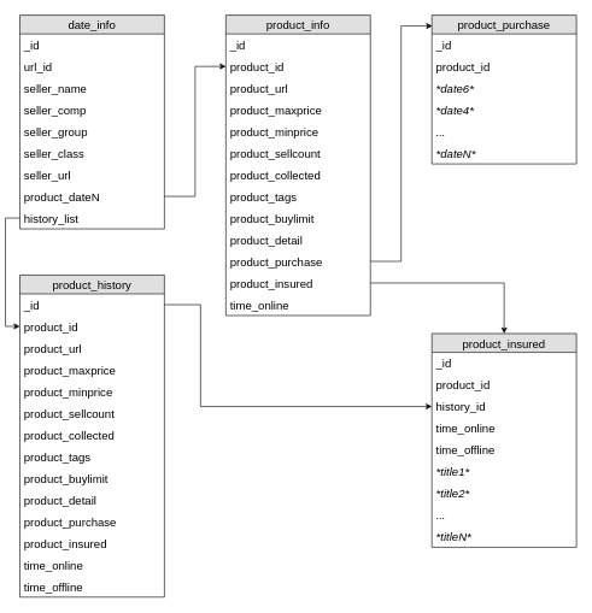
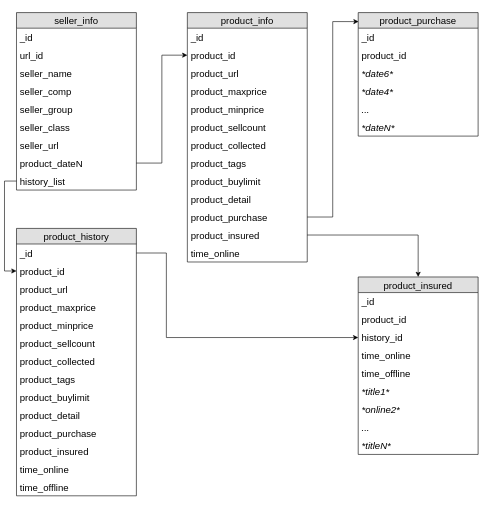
  <mxCell id="0" />
  <mxCell id="1" parent="0" />
- <mxCell id="2" value="date_info" style="swimlane;fontStyle=0;childLayout=stackLayout;horizontal=1;startSize=26;fillColor=#e0e0e0;horizontalStack=0;resizeParent=1;resizeParentMax=0;resizeLast=0;collapsible=1;marginBottom=0;swimlaneFillColor=#ffffff;align=center;fontSize=16;" parent="1" vertex="1"><mxGeometry x="20" y="20" width="200" height="296" as="geometry" /></mxCell>
+ <mxCell id="2" value="seller_info" style="swimlane;fontStyle=0;childLayout=stackLayout;horizontal=1;startSize=26;fillColor=#e0e0e0;horizontalStack=0;resizeParent=1;resizeParentMax=0;resizeLast=0;collapsible=1;marginBottom=0;swimlaneFillColor=#ffffff;align=center;fontSize=16;" parent="1" vertex="1"><mxGeometry x="20" y="20" width="200" height="296" as="geometry" /></mxCell>
  <mxCell id="3" value="_id" style="text;strokeColor=none;fillColor=none;spacingLeft=4;spacingRight=4;overflow=hidden;rotatable=0;points=[[0,0.5],[1,0.5]];portConstraint=eastwest;fontSize=16;" parent="2" vertex="1"><mxGeometry y="26" width="200" height="30" as="geometry" /></mxCell>
  <mxCell id="4" value="url_id" style="text;strokeColor=none;fillColor=none;spacingLeft=4;spacingRight=4;overflow=hidden;rotatable=0;points=[[0,0.5],[1,0.5]];portConstraint=eastwest;fontSize=16;" parent="2" vertex="1"><mxGeometry y="56" width="200" height="30" as="geometry" /></mxCell>
  <mxCell id="5" value="seller_name" style="text;strokeColor=none;fillColor=none;spacingLeft=4;spacingRight=4;overflow=hidden;rotatable=0;points=[[0,0.5],[1,0.5]];portConstraint=eastwest;fontSize=16;" parent="2" vertex="1"><mxGeometry y="86" width="200" height="30" as="geometry" /></mxCell>
  <mxCell id="6" value="seller_comp" style="text;strokeColor=none;fillColor=none;spacingLeft=4;spacingRight=4;overflow=hidden;rotatable=0;points=[[0,0.5],[1,0.5]];portConstraint=eastwest;fontSize=16;" parent="2" vertex="1"><mxGeometry y="116" width="200" height="30" as="geometry" /></mxCell>
  <mxCell id="7" value="seller_group" style="text;strokeColor=none;fillColor=none;spacingLeft=4;spacingRight=4;overflow=hidden;rotatable=0;points=[[0,0.5],[1,0.5]];portConstraint=eastwest;fontSize=16;" parent="2" vertex="1"><mxGeometry y="146" width="200" height="30" as="geometry" /></mxCell>
  <mxCell id="8" value="seller_class" style="text;strokeColor=none;fillColor=none;spacingLeft=4;spacingRight=4;overflow=hidden;rotatable=0;points=[[0,0.5],[1,0.5]];portConstraint=eastwest;fontSize=16;" parent="2" vertex="1"><mxGeometry y="176" width="200" height="30" as="geometry" /></mxCell>
  <mxCell id="9" value="seller_url" style="text;strokeColor=none;fillColor=none;spacingLeft=4;spacingRight=4;overflow=hidden;rotatable=0;points=[[0,0.5],[1,0.5]];portConstraint=eastwest;fontSize=16;" parent="2" vertex="1"><mxGeometry y="206" width="200" height="30" as="geometry" /></mxCell>
  <mxCell id="10" value="product_dateN" style="text;strokeColor=none;fillColor=none;spacingLeft=4;spacingRight=4;overflow=hidden;rotatable=0;points=[[0,0.5],[1,0.5]];portConstraint=eastwest;fontSize=16;" parent="2" vertex="1"><mxGeometry y="236" width="200" height="30" as="geometry" /></mxCell>
  <mxCell id="11" value="history_list" style="text;strokeColor=none;fillColor=none;spacingLeft=4;spacingRight=4;overflow=hidden;rotatable=0;points=[[0,0.5],[1,0.5]];portConstraint=eastwest;fontSize=16;" parent="2" vertex="1"><mxGeometry y="266" width="200" height="30" as="geometry" /></mxCell>
  <mxCell id="12" value="product_info" style="swimlane;fontStyle=0;childLayout=stackLayout;horizontal=1;startSize=26;fillColor=#e0e0e0;horizontalStack=0;resizeParent=1;resizeParentMax=0;resizeLast=0;collapsible=1;marginBottom=0;swimlaneFillColor=#ffffff;align=center;fontSize=16;" parent="1" vertex="1"><mxGeometry x="305" y="20" width="200" height="416" as="geometry" /></mxCell>
  <mxCell id="13" value="_id" style="text;strokeColor=none;fillColor=none;spacingLeft=4;spacingRight=4;overflow=hidden;rotatable=0;points=[[0,0.5],[1,0.5]];portConstraint=eastwest;fontSize=16;" parent="12" vertex="1"><mxGeometry y="26" width="200" height="30" as="geometry" /></mxCell>
  <mxCell id="14" value="product_id" style="text;strokeColor=none;fillColor=none;spacingLeft=4;spacingRight=4;overflow=hidden;rotatable=0;points=[[0,0.5],[1,0.5]];portConstraint=eastwest;fontSize=16;" parent="12" vertex="1"><mxGeometry y="56" width="200" height="30" as="geometry" /></mxCell>
  <mxCell id="15" value="product_url" style="text;strokeColor=none;fillColor=none;spacingLeft=4;spacingRight=4;overflow=hidden;rotatable=0;points=[[0,0.5],[1,0.5]];portConstraint=eastwest;fontSize=16;" parent="12" vertex="1"><mxGeometry y="86" width="200" height="30" as="geometry" /></mxCell>
  <mxCell id="16" value="product_maxprice" style="text;strokeColor=none;fillColor=none;spacingLeft=4;spacingRight=4;overflow=hidden;rotatable=0;points=[[0,0.5],[1,0.5]];portConstraint=eastwest;fontSize=16;" parent="12" vertex="1"><mxGeometry y="116" width="200" height="30" as="geometry" /></mxCell>
  <mxCell id="17" value="product_minprice" style="text;strokeColor=none;fillColor=none;spacingLeft=4;spacingRight=4;overflow=hidden;rotatable=0;points=[[0,0.5],[1,0.5]];portConstraint=eastwest;fontSize=16;" parent="12" vertex="1"><mxGeometry y="146" width="200" height="30" as="geometry" /></mxCell>
  <mxCell id="18" value="product_sellcount" style="text;strokeColor=none;fillColor=none;spacingLeft=4;spacingRight=4;overflow=hidden;rotatable=0;points=[[0,0.5],[1,0.5]];portConstraint=eastwest;fontSize=16;" parent="12" vertex="1"><mxGeometry y="176" width="200" height="30" as="geometry" /></mxCell>
  <mxCell id="19" value="product_collected" style="text;strokeColor=none;fillColor=none;spacingLeft=4;spacingRight=4;overflow=hidden;rotatable=0;points=[[0,0.5],[1,0.5]];portConstraint=eastwest;fontSize=16;" parent="12" vertex="1"><mxGeometry y="206" width="200" height="30" as="geometry" /></mxCell>
  <mxCell id="20" value="product_tags" style="text;strokeColor=none;fillColor=none;spacingLeft=4;spacingRight=4;overflow=hidden;rotatable=0;points=[[0,0.5],[1,0.5]];portConstraint=eastwest;fontSize=16;" parent="12" vertex="1"><mxGeometry y="236" width="200" height="30" as="geometry" /></mxCell>
  <mxCell id="21" value="product_buylimit" style="text;strokeColor=none;fillColor=none;spacingLeft=4;spacingRight=4;overflow=hidden;rotatable=0;points=[[0,0.5],[1,0.5]];portConstraint=eastwest;fontSize=16;" parent="12" vertex="1"><mxGeometry y="266" width="200" height="30" as="geometry" /></mxCell>
  <mxCell id="22" value="product_detail" style="text;strokeColor=none;fillColor=none;spacingLeft=4;spacingRight=4;overflow=hidden;rotatable=0;points=[[0,0.5],[1,0.5]];portConstraint=eastwest;fontSize=16;" parent="12" vertex="1"><mxGeometry y="296" width="200" height="30" as="geometry" /></mxCell>
  <mxCell id="23" value="product_purchase" style="text;strokeColor=none;fillColor=none;spacingLeft=4;spacingRight=4;overflow=hidden;rotatable=0;points=[[0,0.5],[1,0.5]];portConstraint=eastwest;fontSize=16;" parent="12" vertex="1"><mxGeometry y="326" width="200" height="30" as="geometry" /></mxCell>
  <mxCell id="24" value="product_insured" style="text;strokeColor=none;fillColor=none;spacingLeft=4;spacingRight=4;overflow=hidden;rotatable=0;points=[[0,0.5],[1,0.5]];portConstraint=eastwest;fontSize=16;" parent="12" vertex="1"><mxGeometry y="356" width="200" height="30" as="geometry" /></mxCell>
  <mxCell id="25" value="time_online" style="text;strokeColor=none;fillColor=none;spacingLeft=4;spacingRight=4;overflow=hidden;rotatable=0;points=[[0,0.5],[1,0.5]];portConstraint=eastwest;fontSize=16;" parent="12" vertex="1"><mxGeometry y="386" width="200" height="30" as="geometry" /></mxCell>
  <mxCell id="26" style="edgeStyle=orthogonalEdgeStyle;rounded=0;orthogonalLoop=1;jettySize=auto;html=1;" parent="1" source="10" target="14" edge="1"><mxGeometry relative="1" as="geometry" /></mxCell>
  <mxCell id="27" value="product_purchase" style="swimlane;fontStyle=0;childLayout=stackLayout;horizontal=1;startSize=26;fillColor=#e0e0e0;horizontalStack=0;resizeParent=1;resizeParentMax=0;resizeLast=0;collapsible=1;marginBottom=0;swimlaneFillColor=#ffffff;align=center;fontSize=16;" parent="1" vertex="1"><mxGeometry x="590" y="20" width="200" height="206" as="geometry"><mxRectangle x="610" y="40" width="120" height="26" as="alternateBounds" /></mxGeometry></mxCell>
  <mxCell id="28" value="_id" style="text;strokeColor=none;fillColor=none;spacingLeft=4;spacingRight=4;overflow=hidden;rotatable=0;points=[[0,0.5],[1,0.5]];portConstraint=eastwest;fontSize=16;" parent="27" vertex="1"><mxGeometry y="26" width="200" height="30" as="geometry" /></mxCell>
  <mxCell id="29" value="product_id" style="text;strokeColor=none;fillColor=none;spacingLeft=4;spacingRight=4;overflow=hidden;rotatable=0;points=[[0,0.5],[1,0.5]];portConstraint=eastwest;fontSize=16;" parent="27" vertex="1"><mxGeometry y="56" width="200" height="30" as="geometry" /></mxCell>
  <mxCell id="30" value="*date6*" style="text;strokeColor=none;fillColor=none;spacingLeft=4;spacingRight=4;overflow=hidden;rotatable=0;points=[[0,0.5],[1,0.5]];portConstraint=eastwest;fontSize=16;fontStyle=2" parent="27" vertex="1"><mxGeometry y="86" width="200" height="30" as="geometry" /></mxCell>
  <mxCell id="31" value="*date4*" style="text;strokeColor=none;fillColor=none;spacingLeft=4;spacingRight=4;overflow=hidden;rotatable=0;points=[[0,0.5],[1,0.5]];portConstraint=eastwest;fontSize=16;fontStyle=2" parent="27" vertex="1"><mxGeometry y="116" width="200" height="30" as="geometry" /></mxCell>
  <mxCell id="32" value="..." style="text;strokeColor=none;fillColor=none;spacingLeft=4;spacingRight=4;overflow=hidden;rotatable=0;points=[[0,0.5],[1,0.5]];portConstraint=eastwest;fontSize=16;fontStyle=2" parent="27" vertex="1"><mxGeometry y="146" width="200" height="30" as="geometry" /></mxCell>
  <mxCell id="33" value="*dateN*" style="text;strokeColor=none;fillColor=none;spacingLeft=4;spacingRight=4;overflow=hidden;rotatable=0;points=[[0,0.5],[1,0.5]];portConstraint=eastwest;fontSize=16;fontStyle=2" parent="27" vertex="1"><mxGeometry y="176" width="200" height="30" as="geometry" /></mxCell>
  <mxCell id="34" value="product_history" style="swimlane;fontStyle=0;childLayout=stackLayout;horizontal=1;startSize=26;fillColor=#e0e0e0;horizontalStack=0;resizeParent=1;resizeParentMax=0;resizeLast=0;collapsible=1;marginBottom=0;swimlaneFillColor=#ffffff;align=center;fontSize=16;" parent="1" vertex="1"><mxGeometry x="20" y="380" width="200" height="446" as="geometry" /></mxCell>
  <mxCell id="35" value="_id" style="text;strokeColor=none;fillColor=none;spacingLeft=4;spacingRight=4;overflow=hidden;rotatable=0;points=[[0,0.5],[1,0.5]];portConstraint=eastwest;fontSize=16;" parent="34" vertex="1"><mxGeometry y="26" width="200" height="30" as="geometry" /></mxCell>
  <mxCell id="36" value="product_id" style="text;strokeColor=none;fillColor=none;spacingLeft=4;spacingRight=4;overflow=hidden;rotatable=0;points=[[0,0.5],[1,0.5]];portConstraint=eastwest;fontSize=16;" parent="34" vertex="1"><mxGeometry y="56" width="200" height="30" as="geometry" /></mxCell>
  <mxCell id="37" value="product_url" style="text;strokeColor=none;fillColor=none;spacingLeft=4;spacingRight=4;overflow=hidden;rotatable=0;points=[[0,0.5],[1,0.5]];portConstraint=eastwest;fontSize=16;" parent="34" vertex="1"><mxGeometry y="86" width="200" height="30" as="geometry" /></mxCell>
  <mxCell id="38" value="product_maxprice" style="text;strokeColor=none;fillColor=none;spacingLeft=4;spacingRight=4;overflow=hidden;rotatable=0;points=[[0,0.5],[1,0.5]];portConstraint=eastwest;fontSize=16;" parent="34" vertex="1"><mxGeometry y="116" width="200" height="30" as="geometry" /></mxCell>
  <mxCell id="39" value="product_minprice" style="text;strokeColor=none;fillColor=none;spacingLeft=4;spacingRight=4;overflow=hidden;rotatable=0;points=[[0,0.5],[1,0.5]];portConstraint=eastwest;fontSize=16;" parent="34" vertex="1"><mxGeometry y="146" width="200" height="30" as="geometry" /></mxCell>
  <mxCell id="40" value="product_sellcount" style="text;strokeColor=none;fillColor=none;spacingLeft=4;spacingRight=4;overflow=hidden;rotatable=0;points=[[0,0.5],[1,0.5]];portConstraint=eastwest;fontSize=16;" parent="34" vertex="1"><mxGeometry y="176" width="200" height="30" as="geometry" /></mxCell>
  <mxCell id="41" value="product_collected" style="text;strokeColor=none;fillColor=none;spacingLeft=4;spacingRight=4;overflow=hidden;rotatable=0;points=[[0,0.5],[1,0.5]];portConstraint=eastwest;fontSize=16;" parent="34" vertex="1"><mxGeometry y="206" width="200" height="30" as="geometry" /></mxCell>
  <mxCell id="42" value="product_tags" style="text;strokeColor=none;fillColor=none;spacingLeft=4;spacingRight=4;overflow=hidden;rotatable=0;points=[[0,0.5],[1,0.5]];portConstraint=eastwest;fontSize=16;" parent="34" vertex="1"><mxGeometry y="236" width="200" height="30" as="geometry" /></mxCell>
  <mxCell id="43" value="product_buylimit" style="text;strokeColor=none;fillColor=none;spacingLeft=4;spacingRight=4;overflow=hidden;rotatable=0;points=[[0,0.5],[1,0.5]];portConstraint=eastwest;fontSize=16;" parent="34" vertex="1"><mxGeometry y="266" width="200" height="30" as="geometry" /></mxCell>
  <mxCell id="44" value="product_detail" style="text;strokeColor=none;fillColor=none;spacingLeft=4;spacingRight=4;overflow=hidden;rotatable=0;points=[[0,0.5],[1,0.5]];portConstraint=eastwest;fontSize=16;" parent="34" vertex="1"><mxGeometry y="296" width="200" height="30" as="geometry" /></mxCell>
  <mxCell id="45" value="product_purchase" style="text;strokeColor=none;fillColor=none;spacingLeft=4;spacingRight=4;overflow=hidden;rotatable=0;points=[[0,0.5],[1,0.5]];portConstraint=eastwest;fontSize=16;" parent="34" vertex="1"><mxGeometry y="326" width="200" height="30" as="geometry" /></mxCell>
  <mxCell id="46" value="product_insured" style="text;strokeColor=none;fillColor=none;spacingLeft=4;spacingRight=4;overflow=hidden;rotatable=0;points=[[0,0.5],[1,0.5]];portConstraint=eastwest;fontSize=16;" parent="34" vertex="1"><mxGeometry y="356" width="200" height="30" as="geometry" /></mxCell>
  <mxCell id="47" value="time_online" style="text;strokeColor=none;fillColor=none;spacingLeft=4;spacingRight=4;overflow=hidden;rotatable=0;points=[[0,0.5],[1,0.5]];portConstraint=eastwest;fontSize=16;" parent="34" vertex="1"><mxGeometry y="386" width="200" height="30" as="geometry" /></mxCell>
  <mxCell id="48" value="time_offline" style="text;strokeColor=none;fillColor=none;spacingLeft=4;spacingRight=4;overflow=hidden;rotatable=0;points=[[0,0.5],[1,0.5]];portConstraint=eastwest;fontSize=16;" parent="34" vertex="1"><mxGeometry y="416" width="200" height="30" as="geometry" /></mxCell>
  <mxCell id="49" style="edgeStyle=orthogonalEdgeStyle;rounded=0;orthogonalLoop=1;jettySize=auto;html=1;entryX=0.003;entryY=0.073;entryDx=0;entryDy=0;entryPerimeter=0;" parent="1" source="23" target="27" edge="1"><mxGeometry relative="1" as="geometry" /></mxCell>
  <mxCell id="50" value="product_insured" style="swimlane;fontStyle=0;childLayout=stackLayout;horizontal=1;startSize=26;fillColor=#e0e0e0;horizontalStack=0;resizeParent=1;resizeParentMax=0;resizeLast=0;collapsible=1;marginBottom=0;swimlaneFillColor=#ffffff;align=center;fontSize=16;" parent="1" vertex="1"><mxGeometry x="590" y="461" width="200" height="296" as="geometry"><mxRectangle x="610" y="40" width="120" height="26" as="alternateBounds" /></mxGeometry></mxCell>
  <mxCell id="51" value="_id" style="text;strokeColor=none;fillColor=none;spacingLeft=4;spacingRight=4;overflow=hidden;rotatable=0;points=[[0,0.5],[1,0.5]];portConstraint=eastwest;fontSize=16;" parent="50" vertex="1"><mxGeometry y="26" width="200" height="30" as="geometry" /></mxCell>
  <mxCell id="52" value="product_id" style="text;strokeColor=none;fillColor=none;spacingLeft=4;spacingRight=4;overflow=hidden;rotatable=0;points=[[0,0.5],[1,0.5]];portConstraint=eastwest;fontSize=16;" parent="50" vertex="1"><mxGeometry y="56" width="200" height="30" as="geometry" /></mxCell>
  <mxCell id="53" value="history_id" style="text;strokeColor=none;fillColor=none;spacingLeft=4;spacingRight=4;overflow=hidden;rotatable=0;points=[[0,0.5],[1,0.5]];portConstraint=eastwest;fontSize=16;" parent="50" vertex="1"><mxGeometry y="86" width="200" height="30" as="geometry" /></mxCell>
  <mxCell id="54" value="time_online" style="text;strokeColor=none;fillColor=none;spacingLeft=4;spacingRight=4;overflow=hidden;rotatable=0;points=[[0,0.5],[1,0.5]];portConstraint=eastwest;fontSize=16;" parent="50" vertex="1"><mxGeometry y="116" width="200" height="30" as="geometry" /></mxCell>
  <mxCell id="55" value="time_offline" style="text;strokeColor=none;fillColor=none;spacingLeft=4;spacingRight=4;overflow=hidden;rotatable=0;points=[[0,0.5],[1,0.5]];portConstraint=eastwest;fontSize=16;" parent="50" vertex="1"><mxGeometry y="146" width="200" height="30" as="geometry" /></mxCell>
  <mxCell id="56" value="*title1*" style="text;strokeColor=none;fillColor=none;spacingLeft=4;spacingRight=4;overflow=hidden;rotatable=0;points=[[0,0.5],[1,0.5]];portConstraint=eastwest;fontSize=16;fontStyle=2" parent="50" vertex="1"><mxGeometry y="176" width="200" height="30" as="geometry" /></mxCell>
- <mxCell id="57" value="*title2*" style="text;strokeColor=none;fillColor=none;spacingLeft=4;spacingRight=4;overflow=hidden;rotatable=0;points=[[0,0.5],[1,0.5]];portConstraint=eastwest;fontSize=16;fontStyle=2" parent="50" vertex="1"><mxGeometry y="206" width="200" height="30" as="geometry" /></mxCell>
+ <mxCell id="57" value="*online2*" style="text;strokeColor=none;fillColor=none;spacingLeft=4;spacingRight=4;overflow=hidden;rotatable=0;points=[[0,0.5],[1,0.5]];portConstraint=eastwest;fontSize=16;fontStyle=2" parent="50" vertex="1"><mxGeometry y="206" width="200" height="30" as="geometry" /></mxCell>
  <mxCell id="58" value="..." style="text;strokeColor=none;fillColor=none;spacingLeft=4;spacingRight=4;overflow=hidden;rotatable=0;points=[[0,0.5],[1,0.5]];portConstraint=eastwest;fontSize=16;fontStyle=2" parent="50" vertex="1"><mxGeometry y="236" width="200" height="30" as="geometry" /></mxCell>
  <mxCell id="59" value="*titleN*" style="text;strokeColor=none;fillColor=none;spacingLeft=4;spacingRight=4;overflow=hidden;rotatable=0;points=[[0,0.5],[1,0.5]];portConstraint=eastwest;fontSize=16;fontStyle=2" parent="50" vertex="1"><mxGeometry y="266" width="200" height="30" as="geometry" /></mxCell>
  <mxCell id="60" style="edgeStyle=orthogonalEdgeStyle;rounded=0;orthogonalLoop=1;jettySize=auto;html=1;entryX=0.5;entryY=0;entryDx=0;entryDy=0;" parent="1" source="24" target="50" edge="1"><mxGeometry relative="1" as="geometry" /></mxCell>
  <mxCell id="61" style="edgeStyle=orthogonalEdgeStyle;rounded=0;orthogonalLoop=1;jettySize=auto;html=1;entryX=0;entryY=0.5;entryDx=0;entryDy=0;" parent="1" source="11" target="36" edge="1"><mxGeometry relative="1" as="geometry" /></mxCell>
  <mxCell id="62" style="edgeStyle=orthogonalEdgeStyle;rounded=0;orthogonalLoop=1;jettySize=auto;html=1;entryX=0;entryY=0.5;entryDx=0;entryDy=0;" parent="1" source="35" target="53" edge="1"><mxGeometry relative="1" as="geometry"><Array as="points"><mxPoint x="270" y="421" /><mxPoint x="270" y="562" /></Array></mxGeometry></mxCell>
